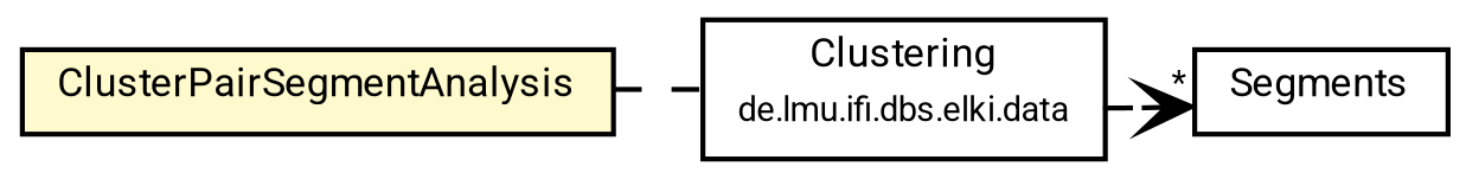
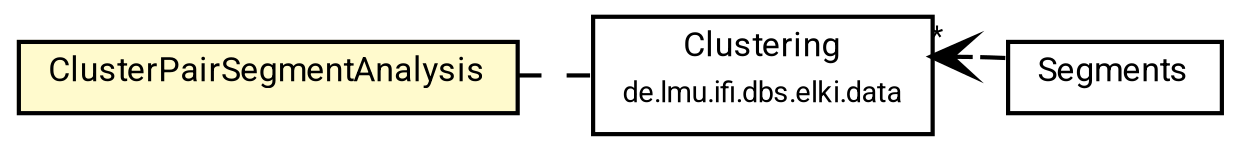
  digraph {
    fontname="Liberation Serif"
    nodesep=0.15
    rankdir=LR
    ranksep=0.25
    node [fontcolor=black fontname="Liberation Serif" fontsize=8 margin=0 shape=plaintext]
    edge [color=black fontname="Liberation Serif" fontsize=7 labelfontname=Roboto labelfontsize=7 style=dashed]
    n1 [height=0 label=<<table title="de.lmu.ifi.dbs.elki.evaluation.clustering.pairsegments.ClusterPairSegmentAnalysis" border="0" cellborder="1" cellspacing="0" cellpadding="2" bgcolor="lemonChiffon" href="ClusterPairSegmentAnalysis.html" target="_parent"> 		<tr><td><table border="0" cellspacing="0" cellpadding="1"> 		<tr><td align="center" balign="center"> <font face="Roboto">ClusterPairSegmentAnalysis</font> </td></tr> 		</table></td></tr> 		</table>> width=0]
    n2 [height=0 label=<<table title="de.lmu.ifi.dbs.elki.data.Clustering" border="0" cellborder="1" cellspacing="0" cellpadding="2" href="../../../data/Clustering.html" target="_parent"> 		<tr><td><table border="0" cellspacing="0" cellpadding="1"> 		<tr><td align="center" balign="center"> <font face="Roboto">Clustering</font> </td></tr> 		<tr><td align="center" balign="center"> <font face="Roboto" point-size="7.0">de.lmu.ifi.dbs.elki.data</font> </td></tr> 		</table></td></tr> 		</table>> width=0]
    n3 [height=0 label=<<table title="de.lmu.ifi.dbs.elki.evaluation.clustering.pairsegments.Segments" border="0" cellborder="1" cellspacing="0" cellpadding="2" href="Segments.html" target="_parent"> 		<tr><td><table border="0" cellspacing="0" cellpadding="1"> 		<tr><td align="center" balign="center"> <font face="Roboto">Segments</font> </td></tr> 		</table></td></tr> 		</table>> width=0]
    n1 -> n2 [arrowhead=none weight=2]
-   n2 -> n3 [arrowhead=open headlabel="*" weight=1]
+   n3 -> n2 [arrowhead=open headlabel="*" weight=1]
  }
